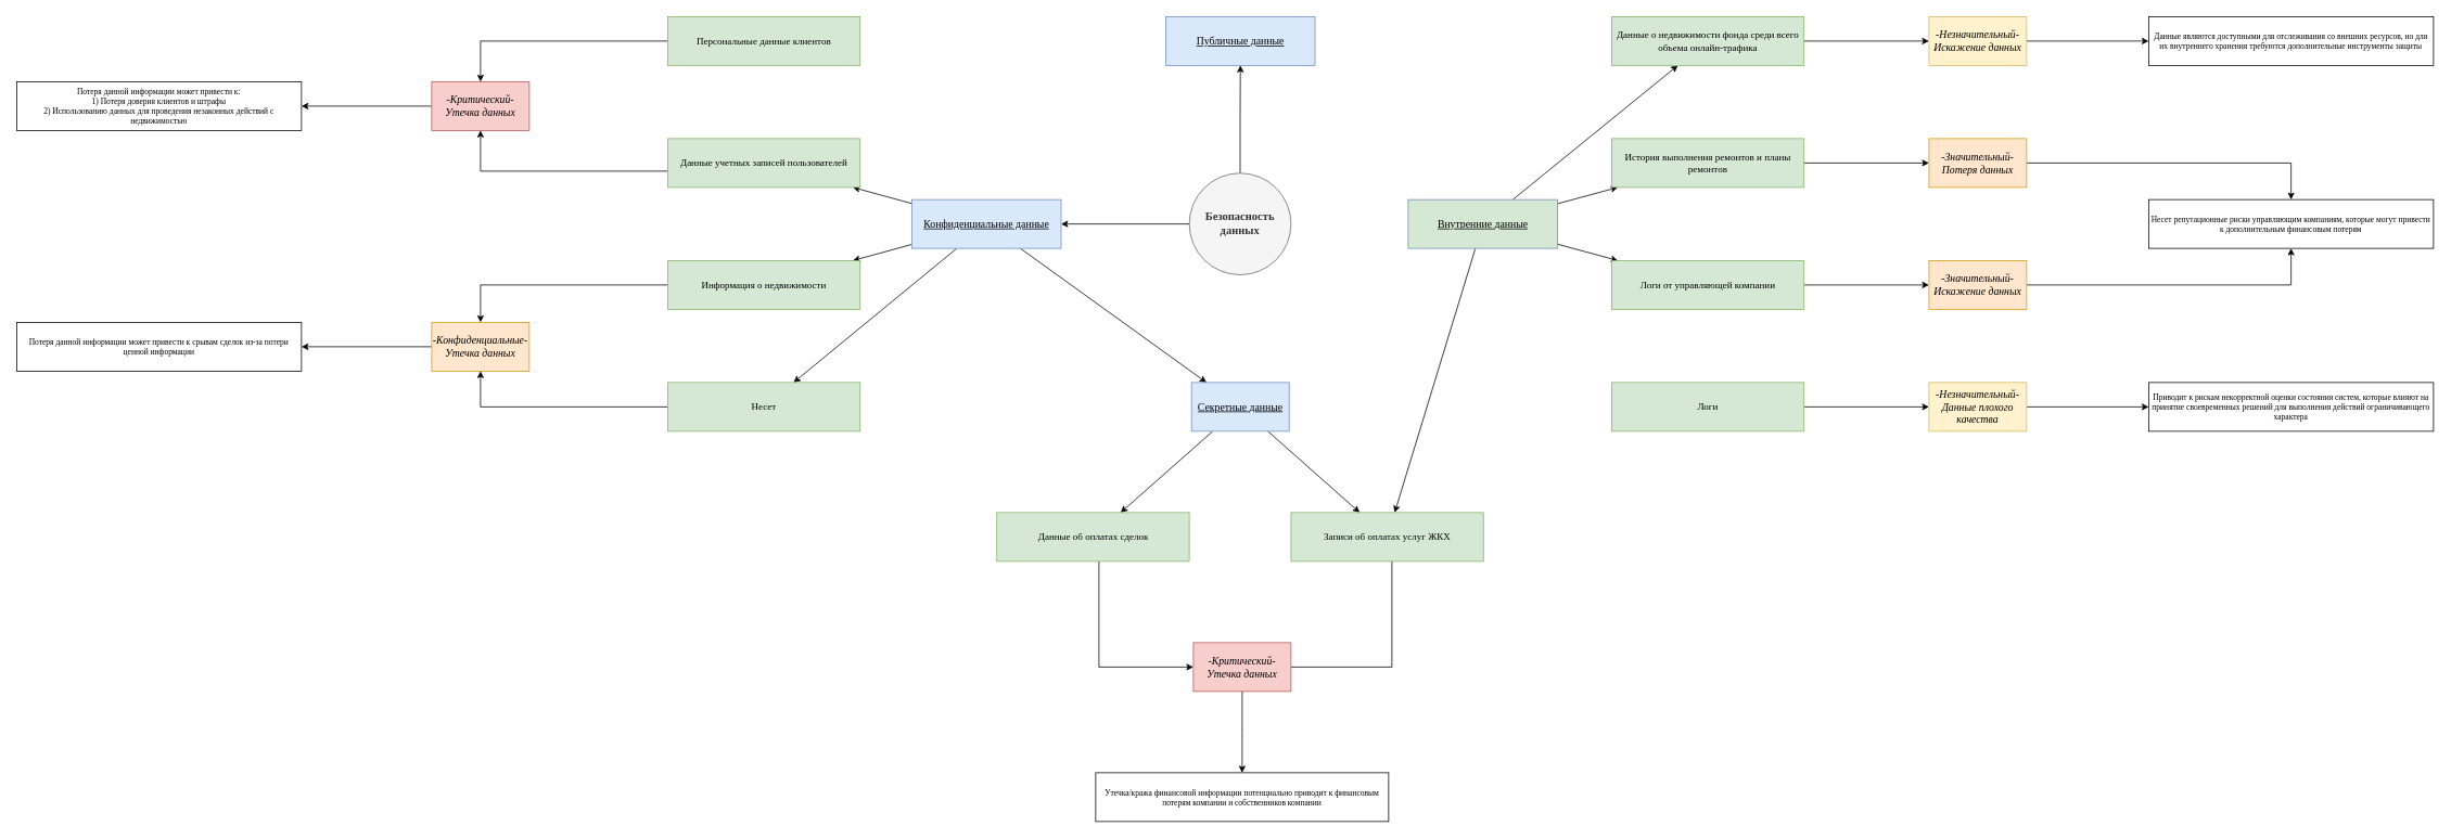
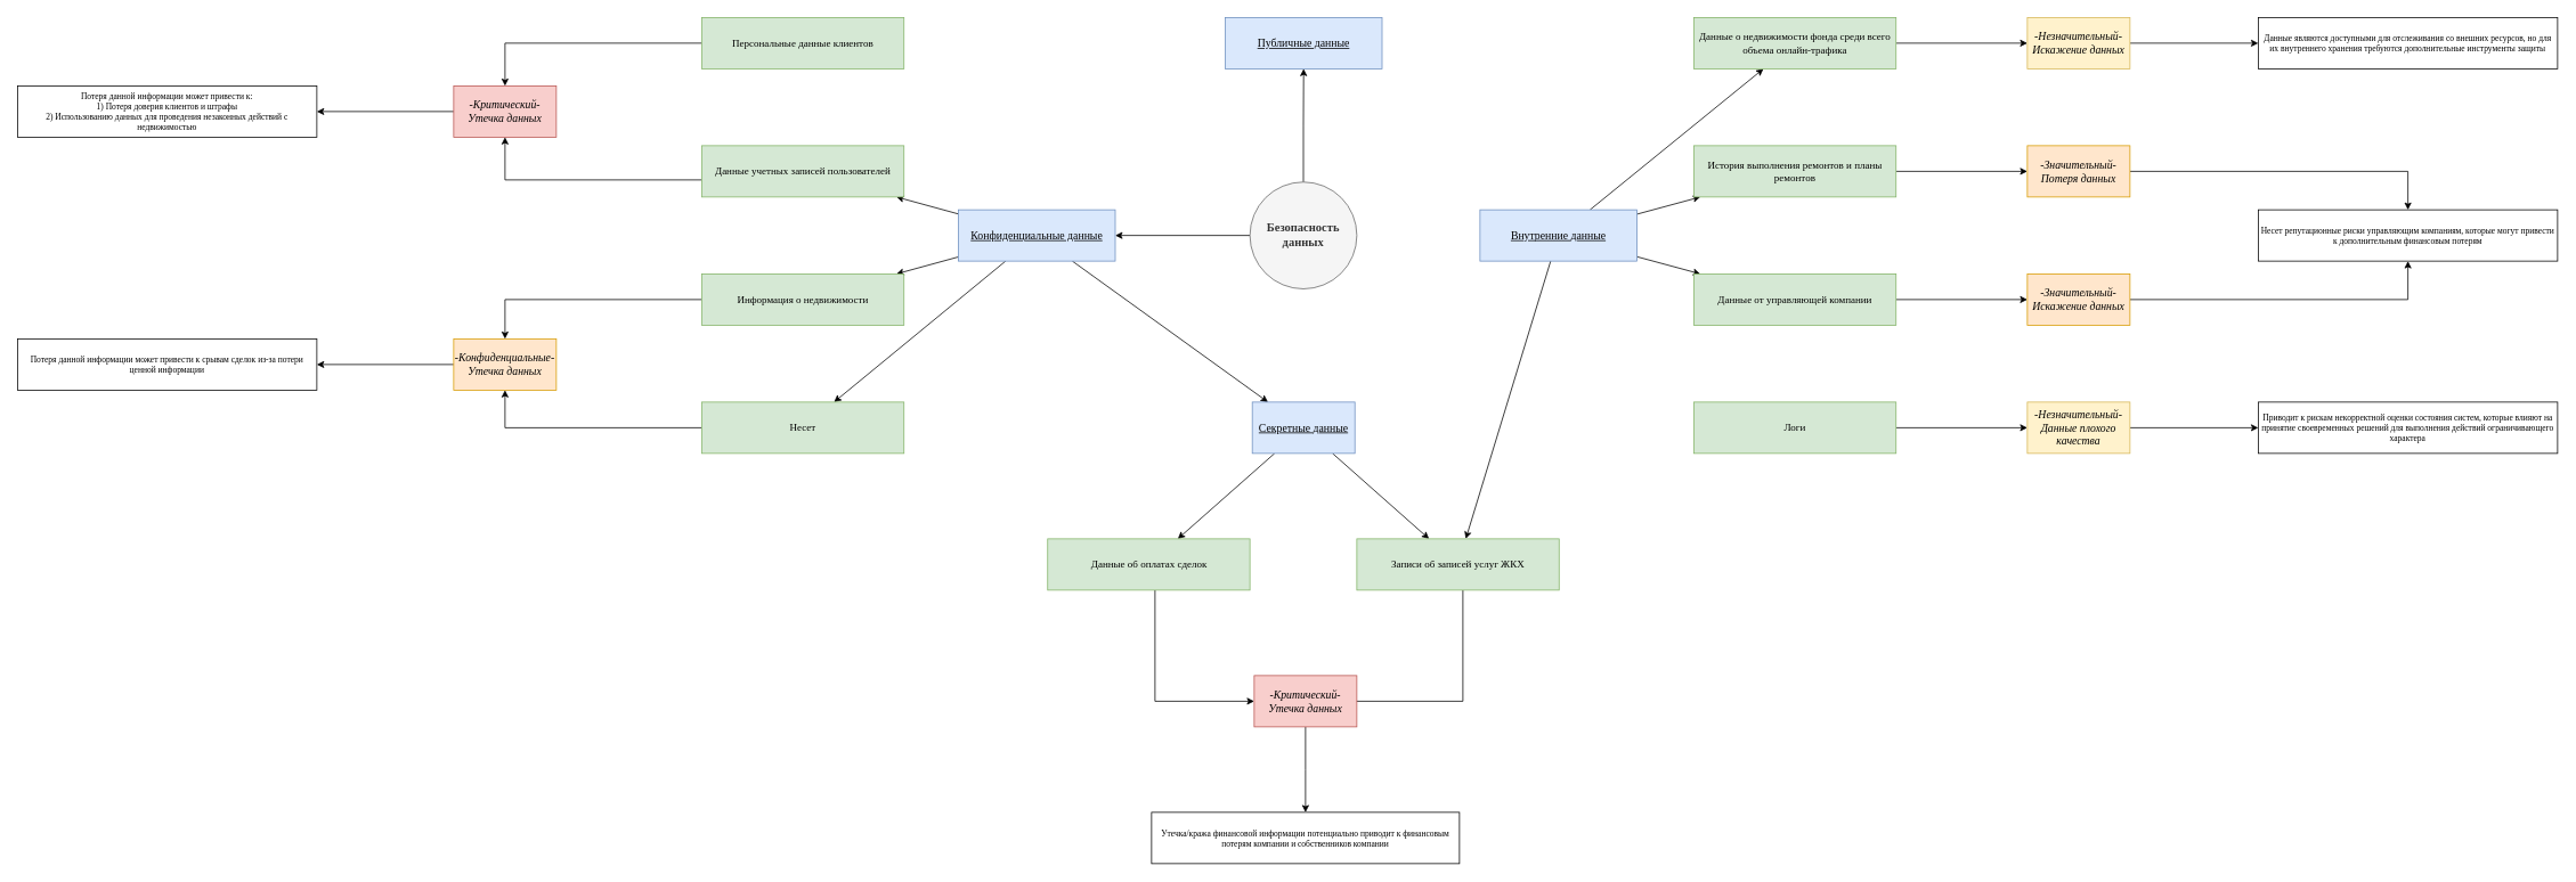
  <mxCell id="0" />
  <mxCell id="1" parent="0" />
  <mxCell id="2" value="" style="edgeStyle=orthogonalEdgeStyle;rounded=0;orthogonalLoop=1;jettySize=auto;html=1;" edge="1" parent="1" source="4" target="5"><mxGeometry relative="1" as="geometry" /></mxCell>
  <mxCell id="3" style="edgeStyle=orthogonalEdgeStyle;rounded=0;orthogonalLoop=1;jettySize=auto;html=1;" edge="1" parent="1" source="4" target="15"><mxGeometry relative="1" as="geometry" /></mxCell>
  <mxCell id="4" value="Безопасность данных" style="ellipse;whiteSpace=wrap;html=1;aspect=fixed;fontFamily=Verdana;fontStyle=1;fontSize=14;fillColor=#f5f5f5;strokeColor=#666666;fontColor=#333333;" vertex="1" parent="1"><mxGeometry x="1461" y="212.5" width="125" height="125" as="geometry" /></mxCell>
  <mxCell id="5" value="Публичные данные" style="whiteSpace=wrap;html=1;fontSize=13;fontFamily=Verdana;fillColor=#dae8fc;strokeColor=#6c8ebf;fontStyle=4;" vertex="1" parent="1"><mxGeometry x="1432" y="20" width="183.5" height="60" as="geometry" /></mxCell>
  <mxCell id="6" value="" style="rounded=0;orthogonalLoop=1;jettySize=auto;html=1;" edge="1" parent="1" source="10" target="20"><mxGeometry relative="1" as="geometry" /></mxCell>
  <mxCell id="7" style="rounded=0;orthogonalLoop=1;jettySize=auto;html=1;" edge="1" parent="1" source="10" target="22"><mxGeometry relative="1" as="geometry" /></mxCell>
  <mxCell id="8" style="rounded=0;orthogonalLoop=1;jettySize=auto;html=1;" edge="1" parent="1" source="10" target="24"><mxGeometry relative="1" as="geometry" /></mxCell>
  <mxCell id="9" style="rounded=0;orthogonalLoop=1;jettySize=auto;html=1;" edge="1" parent="1" source="10" target="36"><mxGeometry relative="1" as="geometry" /></mxCell>
- <mxCell id="10" value="Внутренние данные" style="whiteSpace=wrap;html=1;fontSize=13;fontFamily=Verdana;fillColor=#d5e8d4;strokeColor=#6c8ebf;fontStyle=4;" vertex="1" parent="1"><mxGeometry x="1730" y="245" width="183.5" height="60" as="geometry" /></mxCell>
+ <mxCell id="10" value="Внутренние данные" style="whiteSpace=wrap;html=1;fontSize=13;fontFamily=Verdana;fillColor=#dae8fc;strokeColor=#6c8ebf;fontStyle=4;" vertex="1" parent="1"><mxGeometry x="1730" y="245" width="183.5" height="60" as="geometry" /></mxCell>
  <mxCell id="11" style="rounded=0;orthogonalLoop=1;jettySize=auto;html=1;" edge="1" parent="1" source="15" target="32"><mxGeometry relative="1" as="geometry" /></mxCell>
  <mxCell id="12" style="rounded=0;orthogonalLoop=1;jettySize=auto;html=1;" edge="1" parent="1" source="15" target="28"><mxGeometry relative="1" as="geometry" /></mxCell>
  <mxCell id="13" style="rounded=0;orthogonalLoop=1;jettySize=auto;html=1;" edge="1" parent="1" source="15" target="18"><mxGeometry relative="1" as="geometry" /></mxCell>
  <mxCell id="14" style="rounded=0;orthogonalLoop=1;jettySize=auto;html=1;" edge="1" parent="1" source="15" target="34"><mxGeometry relative="1" as="geometry" /></mxCell>
  <mxCell id="15" value="Конфиденциальные данные" style="whiteSpace=wrap;html=1;fontSize=13;fontFamily=Verdana;fillColor=#dae8fc;strokeColor=#6c8ebf;fontStyle=4;" vertex="1" parent="1"><mxGeometry x="1120" y="245" width="183.5" height="60" as="geometry" /></mxCell>
  <mxCell id="16" style="rounded=0;orthogonalLoop=1;jettySize=auto;html=1;" edge="1" parent="1" source="18" target="38"><mxGeometry relative="1" as="geometry" /></mxCell>
  <mxCell id="17" style="rounded=0;orthogonalLoop=1;jettySize=auto;html=1;" edge="1" parent="1" source="18" target="36"><mxGeometry relative="1" as="geometry" /></mxCell>
  <mxCell id="18" value="Секретные данные" style="whiteSpace=wrap;html=1;fontSize=13;fontFamily=Verdana;fillColor=#dae8fc;strokeColor=#6c8ebf;fontStyle=4;" vertex="1" parent="1"><mxGeometry x="1463.75" y="470" width="120" height="60" as="geometry" /></mxCell>
  <mxCell id="19" style="edgeStyle=orthogonalEdgeStyle;rounded=0;orthogonalLoop=1;jettySize=auto;html=1;" edge="1" parent="1" source="20" target="55"><mxGeometry relative="1" as="geometry" /></mxCell>
  <mxCell id="20" value="Данные о недвижимости фонда среди всего объема онлайн-трафика" style="whiteSpace=wrap;html=1;fontSize=12;fontFamily=Verdana;fillColor=#d5e8d4;strokeColor=#82b366;fontStyle=0;" vertex="1" parent="1"><mxGeometry x="1980" y="20" width="236.5" height="60" as="geometry" /></mxCell>
  <mxCell id="21" style="edgeStyle=orthogonalEdgeStyle;rounded=0;orthogonalLoop=1;jettySize=auto;html=1;entryX=0;entryY=0.5;entryDx=0;entryDy=0;" edge="1" parent="1" source="22" target="53"><mxGeometry relative="1" as="geometry" /></mxCell>
  <mxCell id="22" value="История выполнения ремонтов и планы ремонтов" style="whiteSpace=wrap;html=1;fontSize=12;fontFamily=Verdana;fillColor=#d5e8d4;strokeColor=#82b366;fontStyle=0;" vertex="1" parent="1"><mxGeometry x="1980" y="170" width="236.5" height="60" as="geometry" /></mxCell>
  <mxCell id="23" style="edgeStyle=orthogonalEdgeStyle;rounded=0;orthogonalLoop=1;jettySize=auto;html=1;entryX=0;entryY=0.5;entryDx=0;entryDy=0;" edge="1" parent="1" source="24" target="50"><mxGeometry relative="1" as="geometry" /></mxCell>
- <mxCell id="24" value="Логи от управляющей компании" style="whiteSpace=wrap;html=1;fontSize=12;fontFamily=Verdana;fillColor=#d5e8d4;strokeColor=#82b366;fontStyle=0;" vertex="1" parent="1"><mxGeometry x="1980" y="320" width="236.5" height="60" as="geometry" /></mxCell>
+ <mxCell id="24" value="Данные от управляющей компании" style="whiteSpace=wrap;html=1;fontSize=12;fontFamily=Verdana;fillColor=#d5e8d4;strokeColor=#82b366;fontStyle=0;" vertex="1" parent="1"><mxGeometry x="1980" y="320" width="236.5" height="60" as="geometry" /></mxCell>
  <mxCell id="25" style="edgeStyle=orthogonalEdgeStyle;rounded=0;orthogonalLoop=1;jettySize=auto;html=1;" edge="1" parent="1" source="26" target="48"><mxGeometry relative="1" as="geometry" /></mxCell>
  <mxCell id="26" value="Логи" style="whiteSpace=wrap;html=1;fontSize=12;fontFamily=Verdana;fillColor=#d5e8d4;strokeColor=#82b366;fontStyle=0;" vertex="1" parent="1"><mxGeometry x="1980" y="470" width="236.5" height="60" as="geometry" /></mxCell>
  <mxCell id="27" style="edgeStyle=orthogonalEdgeStyle;rounded=0;orthogonalLoop=1;jettySize=auto;html=1;" edge="1" parent="1" source="28" target="45"><mxGeometry relative="1" as="geometry"><Array as="points"><mxPoint x="590" y="350" /></Array></mxGeometry></mxCell>
  <mxCell id="28" value="&lt;div&gt;Информация о недвижимости&lt;/div&gt;" style="whiteSpace=wrap;html=1;fontSize=12;fontFamily=Verdana;fillColor=#d5e8d4;strokeColor=#82b366;fontStyle=0;" vertex="1" parent="1"><mxGeometry x="820" y="320" width="236.5" height="60" as="geometry" /></mxCell>
  <mxCell id="29" style="edgeStyle=orthogonalEdgeStyle;rounded=0;orthogonalLoop=1;jettySize=auto;html=1;" edge="1" parent="1" source="30" target="43"><mxGeometry relative="1" as="geometry"><Array as="points"><mxPoint x="590" y="50" /></Array></mxGeometry></mxCell>
  <mxCell id="30" value="Персональные данные клиентов" style="whiteSpace=wrap;html=1;fontSize=12;fontFamily=Verdana;fillColor=#d5e8d4;strokeColor=#82b366;fontStyle=0;" vertex="1" parent="1"><mxGeometry x="820" y="20" width="236.5" height="60" as="geometry" /></mxCell>
  <mxCell id="31" style="edgeStyle=orthogonalEdgeStyle;rounded=0;orthogonalLoop=1;jettySize=auto;html=1;" edge="1" parent="1" source="32" target="45"><mxGeometry relative="1" as="geometry"><Array as="points"><mxPoint x="590" y="500" /></Array></mxGeometry></mxCell>
  <mxCell id="32" value="Несет" style="whiteSpace=wrap;html=1;fontSize=12;fontFamily=Verdana;fillColor=#d5e8d4;strokeColor=#82b366;fontStyle=0;" vertex="1" parent="1"><mxGeometry x="820" y="470" width="236.5" height="60" as="geometry" /></mxCell>
  <mxCell id="33" style="edgeStyle=orthogonalEdgeStyle;rounded=0;orthogonalLoop=1;jettySize=auto;html=1;" edge="1" parent="1" source="34" target="43"><mxGeometry relative="1" as="geometry"><Array as="points"><mxPoint x="590" y="210" /></Array></mxGeometry></mxCell>
  <mxCell id="34" value="Данные учетных записей пользователей" style="whiteSpace=wrap;html=1;fontSize=12;fontFamily=Verdana;fillColor=#d5e8d4;strokeColor=#82b366;fontStyle=0;" vertex="1" parent="1"><mxGeometry x="820" y="170" width="236.5" height="60" as="geometry" /></mxCell>
  <mxCell id="35" style="edgeStyle=orthogonalEdgeStyle;rounded=0;orthogonalLoop=1;jettySize=auto;html=1;entryX=0.5;entryY=1;entryDx=0;entryDy=0;" edge="1" parent="1" source="36" target="40"><mxGeometry relative="1" as="geometry"><Array as="points"><mxPoint x="1710" y="820" /><mxPoint x="1526" y="820" /></Array></mxGeometry></mxCell>
- <mxCell id="36" value="Записи об оплатах услуг ЖКХ" style="whiteSpace=wrap;html=1;fontSize=12;fontFamily=Verdana;fillColor=#d5e8d4;strokeColor=#82b366;fontStyle=0;" vertex="1" parent="1"><mxGeometry x="1586" y="630" width="236.5" height="60" as="geometry" /></mxCell>
+ <mxCell id="36" value="Записи об записей услуг ЖКХ" style="whiteSpace=wrap;html=1;fontSize=12;fontFamily=Verdana;fillColor=#d5e8d4;strokeColor=#82b366;fontStyle=0;" vertex="1" parent="1"><mxGeometry x="1586" y="630" width="236.5" height="60" as="geometry" /></mxCell>
  <mxCell id="37" style="edgeStyle=orthogonalEdgeStyle;rounded=0;orthogonalLoop=1;jettySize=auto;html=1;" edge="1" parent="1" source="38" target="40"><mxGeometry relative="1" as="geometry"><Array as="points"><mxPoint x="1350" y="820" /></Array></mxGeometry></mxCell>
  <mxCell id="38" value="Данные об оплатах сделок" style="whiteSpace=wrap;html=1;fontSize=12;fontFamily=Verdana;fillColor=#d5e8d4;strokeColor=#82b366;fontStyle=0;" vertex="1" parent="1"><mxGeometry x="1224.5" y="630" width="236.5" height="60" as="geometry" /></mxCell>
  <mxCell id="39" style="edgeStyle=orthogonalEdgeStyle;rounded=0;orthogonalLoop=1;jettySize=auto;html=1;" edge="1" parent="1" source="40" target="41"><mxGeometry relative="1" as="geometry"><Array as="points"><mxPoint x="1526" y="900" /><mxPoint x="1526" y="900" /></Array></mxGeometry></mxCell>
  <mxCell id="40" value="-Критический- Утечка данных" style="whiteSpace=wrap;html=1;fontSize=13;fontFamily=Verdana;fillColor=#f8cecc;strokeColor=#b85450;fontStyle=2;" vertex="1" parent="1"><mxGeometry x="1466" y="790" width="120" height="60" as="geometry" /></mxCell>
  <mxCell id="41" value="Утечка/кража финансовой информации потенциально приводит к финансовым потерям компании и собственников компании" style="whiteSpace=wrap;html=1;fontSize=10;fontFamily=Verdana;fontStyle=0;" vertex="1" parent="1"><mxGeometry x="1346" y="950" width="360" height="60" as="geometry" /></mxCell>
  <mxCell id="42" style="edgeStyle=orthogonalEdgeStyle;rounded=0;orthogonalLoop=1;jettySize=auto;html=1;" edge="1" parent="1" source="43" target="51"><mxGeometry relative="1" as="geometry" /></mxCell>
  <mxCell id="43" value="-Критический- Утечка данных" style="whiteSpace=wrap;html=1;fontSize=13;fontFamily=Verdana;fillColor=#f8cecc;strokeColor=#b85450;fontStyle=2;" vertex="1" parent="1"><mxGeometry x="530" y="100" width="120" height="60" as="geometry" /></mxCell>
  <mxCell id="44" style="edgeStyle=orthogonalEdgeStyle;rounded=0;orthogonalLoop=1;jettySize=auto;html=1;" edge="1" parent="1" source="45" target="46"><mxGeometry relative="1" as="geometry" /></mxCell>
  <mxCell id="45" value="-Конфиденциальные- Утечка данных" style="whiteSpace=wrap;html=1;fontSize=13;fontFamily=Verdana;fillColor=#ffe6cc;strokeColor=#d79b00;fontStyle=2;" vertex="1" parent="1"><mxGeometry x="530" y="396" width="120" height="60" as="geometry" /></mxCell>
  <mxCell id="46" value="Потеря данной информации может привести к с&lt;span style=&quot;background-color: initial;&quot;&gt;рывам&lt;/span&gt;&lt;span style=&quot;background-color: initial;&quot;&gt;&amp;nbsp;сделок из-за потери ценной информации&lt;/span&gt;" style="whiteSpace=wrap;html=1;fontSize=10;fontFamily=Verdana;fontStyle=0;" vertex="1" parent="1"><mxGeometry x="20" y="396" width="350" height="60" as="geometry" /></mxCell>
  <mxCell id="47" style="edgeStyle=orthogonalEdgeStyle;rounded=0;orthogonalLoop=1;jettySize=auto;html=1;" edge="1" parent="1" source="48" target="56"><mxGeometry relative="1" as="geometry" /></mxCell>
  <mxCell id="48" value="-Незначительный-&lt;div&gt;Данные плохого качества&lt;/div&gt;" style="whiteSpace=wrap;html=1;fontSize=13;fontFamily=Verdana;fillColor=#fff2cc;strokeColor=#d6b656;fontStyle=2;" vertex="1" parent="1"><mxGeometry x="2370" y="470" width="120" height="60" as="geometry" /></mxCell>
  <mxCell id="49" style="edgeStyle=orthogonalEdgeStyle;rounded=0;orthogonalLoop=1;jettySize=auto;html=1;" edge="1" parent="1" source="50" target="57"><mxGeometry relative="1" as="geometry" /></mxCell>
  <mxCell id="50" value="-Значительный-&lt;div&gt;Искажение данных&lt;/div&gt;" style="whiteSpace=wrap;html=1;fontSize=13;fontFamily=Verdana;fillColor=#ffe6cc;strokeColor=#d79b00;fontStyle=2;" vertex="1" parent="1"><mxGeometry x="2370" y="320" width="120" height="60" as="geometry" /></mxCell>
  <mxCell id="51" value="Потеря данной информации может привести к:&lt;div&gt;1) Потеря доверия клиентов и штрафы&lt;/div&gt;&lt;div&gt;2) Использованию данных для проведения незаконных действий с недвижимостью&lt;/div&gt;" style="whiteSpace=wrap;html=1;fontSize=10;fontFamily=Verdana;fontStyle=0;" vertex="1" parent="1"><mxGeometry x="20" y="100" width="350" height="60" as="geometry" /></mxCell>
  <mxCell id="52" style="edgeStyle=orthogonalEdgeStyle;rounded=0;orthogonalLoop=1;jettySize=auto;html=1;" edge="1" parent="1" source="53" target="57"><mxGeometry relative="1" as="geometry"><mxPoint x="2640" y="200" as="targetPoint" /></mxGeometry></mxCell>
  <mxCell id="53" value="-Значительный-&lt;div&gt;Потеря данных&lt;/div&gt;" style="whiteSpace=wrap;html=1;fontSize=13;fontFamily=Verdana;fillColor=#ffe6cc;strokeColor=#d79b00;fontStyle=2;" vertex="1" parent="1"><mxGeometry x="2370" y="170" width="120" height="60" as="geometry" /></mxCell>
  <mxCell id="54" style="edgeStyle=orthogonalEdgeStyle;rounded=0;orthogonalLoop=1;jettySize=auto;html=1;" edge="1" parent="1" source="55" target="58"><mxGeometry relative="1" as="geometry" /></mxCell>
  <mxCell id="55" value="-Незначительный-&lt;div&gt;Искажение данных&lt;/div&gt;" style="whiteSpace=wrap;html=1;fontSize=13;fontFamily=Verdana;fillColor=#fff2cc;strokeColor=#d6b656;fontStyle=2;" vertex="1" parent="1"><mxGeometry x="2370" y="20" width="120" height="60" as="geometry" /></mxCell>
  <mxCell id="56" value="Приводит к рискам некорректной оценки состояния систем, которые влияют на принятие своевременных решений для выполнения действий ограничивающего характера" style="whiteSpace=wrap;html=1;fontSize=10;fontFamily=Verdana;fontStyle=0;" vertex="1" parent="1"><mxGeometry x="2640" y="470" width="350" height="60" as="geometry" /></mxCell>
  <mxCell id="57" value="Несет репутационные риски управляющим компаниям, которые могут привести к дополнительным финансовым потерям" style="whiteSpace=wrap;html=1;fontSize=10;fontFamily=Verdana;fontStyle=0;" vertex="1" parent="1"><mxGeometry x="2640" y="245" width="350" height="60" as="geometry" /></mxCell>
  <mxCell id="58" value="Данные являются доступными для отслеживания со внешних ресурсов, но для их внутреннего хранения требуются дополнительные инструменты защиты" style="whiteSpace=wrap;html=1;fontSize=10;fontFamily=Verdana;fontStyle=0;" vertex="1" parent="1"><mxGeometry x="2640" y="20" width="350" height="60" as="geometry" /></mxCell>
